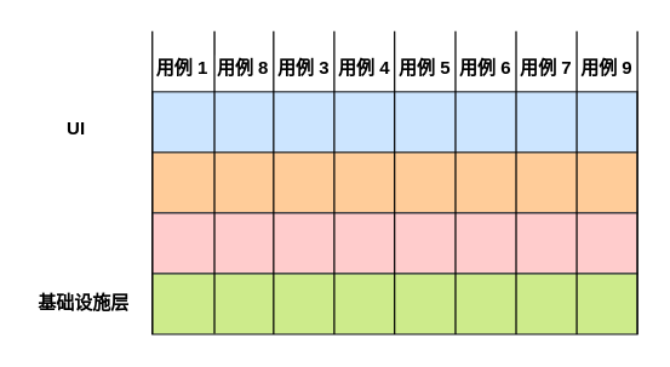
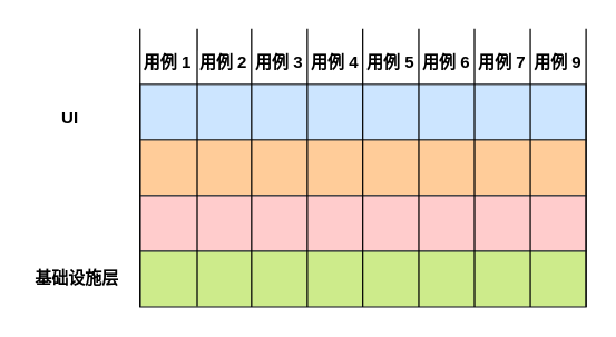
  <mxCell id="0" />
  <mxCell id="1" parent="0" />
  <mxCell id="2" value="" style="rounded=0;whiteSpace=wrap;html=1;fillColor=#cce5ff;strokeColor=#36393d;" vertex="1" parent="1"><mxGeometry x="100" y="60" width="320" height="40" as="geometry" /></mxCell>
  <mxCell id="3" value="" style="rounded=0;whiteSpace=wrap;html=1;fillColor=#ffcc99;strokeColor=#36393d;" vertex="1" parent="1"><mxGeometry x="100" y="100" width="320" height="40" as="geometry" /></mxCell>
  <mxCell id="4" value="" style="rounded=0;whiteSpace=wrap;html=1;fillColor=#ffcccc;strokeColor=#36393d;" vertex="1" parent="1"><mxGeometry x="100" y="140" width="320" height="40" as="geometry" /></mxCell>
  <mxCell id="5" value="" style="rounded=0;whiteSpace=wrap;html=1;fillColor=#cdeb8b;strokeColor=#36393d;" vertex="1" parent="1"><mxGeometry x="100" y="180" width="320" height="40" as="geometry" /></mxCell>
  <mxCell id="6" value="UI" style="text;html=1;strokeColor=none;fillColor=none;align=center;verticalAlign=middle;whiteSpace=wrap;rounded=0;fontStyle=1" vertex="1" parent="1"><mxGeometry x="20" y="70" width="60" height="30" as="geometry" /></mxCell>
  <mxCell id="7" value="基础设施层" style="text;html=1;strokeColor=none;fillColor=none;align=center;verticalAlign=middle;whiteSpace=wrap;rounded=0;fontStyle=1" vertex="1" parent="1"><mxGeometry x="20" y="185" width="70" height="30" as="geometry" /></mxCell>
  <mxCell id="8" value="" style="endArrow=none;html=1;rounded=0;exitX=0.128;exitY=0.99;exitDx=0;exitDy=0;exitPerimeter=0;" edge="1" parent="1" source="5"><mxGeometry width="50" height="50" relative="1" as="geometry"><mxPoint x="140" y="40" as="sourcePoint" /><mxPoint x="141" y="20" as="targetPoint" /></mxGeometry></mxCell>
  <mxCell id="9" value="" style="endArrow=none;html=1;rounded=0;exitX=0.128;exitY=0.99;exitDx=0;exitDy=0;exitPerimeter=0;" edge="1" parent="1"><mxGeometry width="50" height="50" relative="1" as="geometry"><mxPoint x="180" y="220" as="sourcePoint" /><mxPoint x="180" y="20" as="targetPoint" /></mxGeometry></mxCell>
  <mxCell id="10" value="" style="endArrow=none;html=1;rounded=0;exitX=0.128;exitY=0.99;exitDx=0;exitDy=0;exitPerimeter=0;" edge="1" parent="1"><mxGeometry width="50" height="50" relative="1" as="geometry"><mxPoint x="220" y="220" as="sourcePoint" /><mxPoint x="220" y="20" as="targetPoint" /></mxGeometry></mxCell>
  <mxCell id="11" value="" style="endArrow=none;html=1;rounded=0;exitX=0.128;exitY=0.99;exitDx=0;exitDy=0;exitPerimeter=0;" edge="1" parent="1"><mxGeometry width="50" height="50" relative="1" as="geometry"><mxPoint x="259.8" y="220" as="sourcePoint" /><mxPoint x="259.8" y="20" as="targetPoint" /></mxGeometry></mxCell>
  <mxCell id="12" value="" style="endArrow=none;html=1;rounded=0;exitX=0.128;exitY=0.99;exitDx=0;exitDy=0;exitPerimeter=0;" edge="1" parent="1"><mxGeometry width="50" height="50" relative="1" as="geometry"><mxPoint x="300" y="220" as="sourcePoint" /><mxPoint x="300" y="20" as="targetPoint" /></mxGeometry></mxCell>
  <mxCell id="13" value="" style="endArrow=none;html=1;rounded=0;exitX=0.128;exitY=0.99;exitDx=0;exitDy=0;exitPerimeter=0;" edge="1" parent="1"><mxGeometry width="50" height="50" relative="1" as="geometry"><mxPoint x="340" y="220" as="sourcePoint" /><mxPoint x="340" y="20" as="targetPoint" /></mxGeometry></mxCell>
  <mxCell id="14" value="" style="endArrow=none;html=1;rounded=0;exitX=0.128;exitY=0.99;exitDx=0;exitDy=0;exitPerimeter=0;" edge="1" parent="1"><mxGeometry width="50" height="50" relative="1" as="geometry"><mxPoint x="380" y="220" as="sourcePoint" /><mxPoint x="380" y="20" as="targetPoint" /></mxGeometry></mxCell>
  <mxCell id="15" value="" style="endArrow=none;html=1;rounded=0;exitX=0.128;exitY=0.99;exitDx=0;exitDy=0;exitPerimeter=0;" edge="1" parent="1"><mxGeometry width="50" height="50" relative="1" as="geometry"><mxPoint x="420" y="220" as="sourcePoint" /><mxPoint x="420" y="20" as="targetPoint" /></mxGeometry></mxCell>
  <mxCell id="16" value="" style="endArrow=none;html=1;rounded=0;exitX=0.128;exitY=0.99;exitDx=0;exitDy=0;exitPerimeter=0;" edge="1" parent="1"><mxGeometry width="50" height="50" relative="1" as="geometry"><mxPoint x="100" y="220" as="sourcePoint" /><mxPoint x="100" y="20" as="targetPoint" /></mxGeometry></mxCell>
  <mxCell id="17" value="用例 1" style="text;html=1;strokeColor=none;fillColor=none;align=center;verticalAlign=middle;whiteSpace=wrap;rounded=0;fontStyle=1" vertex="1" parent="1"><mxGeometry x="100" y="30" width="40" height="30" as="geometry" /></mxCell>
- <mxCell id="18" value="用例 8" style="text;html=1;strokeColor=none;fillColor=none;align=center;verticalAlign=middle;whiteSpace=wrap;rounded=0;fontStyle=1" vertex="1" parent="1"><mxGeometry x="140" y="30" width="40" height="30" as="geometry" /></mxCell>
+ <mxCell id="18" value="用例 2" style="text;html=1;strokeColor=none;fillColor=none;align=center;verticalAlign=middle;whiteSpace=wrap;rounded=0;fontStyle=1" vertex="1" parent="1"><mxGeometry x="140" y="30" width="40" height="30" as="geometry" /></mxCell>
  <mxCell id="19" value="用例 3" style="text;html=1;strokeColor=none;fillColor=none;align=center;verticalAlign=middle;whiteSpace=wrap;rounded=0;fontStyle=1" vertex="1" parent="1"><mxGeometry x="180" y="30" width="40" height="30" as="geometry" /></mxCell>
  <mxCell id="20" value="用例 4" style="text;html=1;strokeColor=none;fillColor=none;align=center;verticalAlign=middle;whiteSpace=wrap;rounded=0;fontStyle=1" vertex="1" parent="1"><mxGeometry x="220" y="30" width="40" height="30" as="geometry" /></mxCell>
  <mxCell id="21" value="用例 5" style="text;html=1;strokeColor=none;fillColor=none;align=center;verticalAlign=middle;whiteSpace=wrap;rounded=0;fontStyle=1" vertex="1" parent="1"><mxGeometry x="260" y="30" width="40" height="30" as="geometry" /></mxCell>
  <mxCell id="22" value="用例 6" style="text;html=1;strokeColor=none;fillColor=none;align=center;verticalAlign=middle;whiteSpace=wrap;rounded=0;fontStyle=1" vertex="1" parent="1"><mxGeometry x="300" y="30" width="40" height="30" as="geometry" /></mxCell>
  <mxCell id="23" value="用例 7" style="text;html=1;strokeColor=none;fillColor=none;align=center;verticalAlign=middle;whiteSpace=wrap;rounded=0;fontStyle=1" vertex="1" parent="1"><mxGeometry x="340" y="30" width="40" height="30" as="geometry" /></mxCell>
  <mxCell id="24" value="用例 9" style="text;html=1;strokeColor=none;fillColor=none;align=center;verticalAlign=middle;whiteSpace=wrap;rounded=0;fontStyle=1" vertex="1" parent="1"><mxGeometry x="380" y="30" width="40" height="30" as="geometry" /></mxCell>
